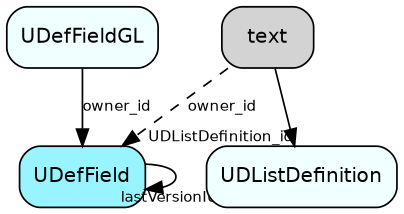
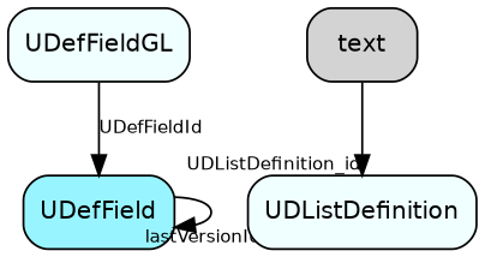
  digraph {
    node [fillcolor=azure1 fontname=Helvetica fontsize=12 shape=box style="rounded, filled"]
    edge [fontname=Helvetica fontsize=9]
    UDefField [fillcolor=cadetblue1]
    UDefFieldGL
    text [fillcolor=""]
    UDListDefinition
    UDefField -> UDefField [headlabel=lastVersionId]
-   UDefFieldGL -> UDefField [label=owner_id]
-   text -> UDefField [label=owner_id style=dashed]
+   UDefFieldGL -> UDefField [label=UDefFieldId]
    text -> UDListDefinition [headlabel=UDListDefinition_id]
  }
